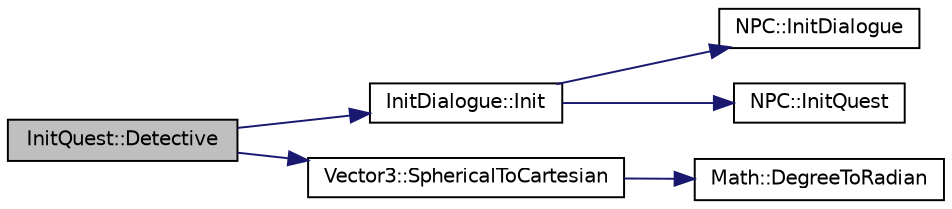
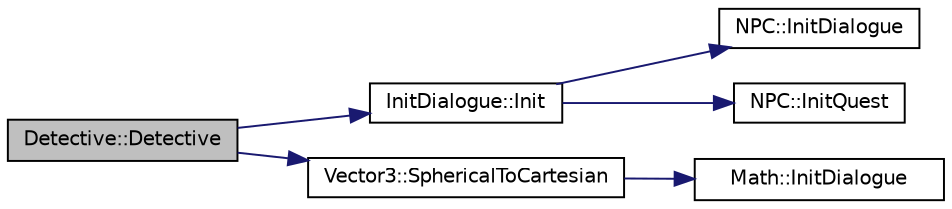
  digraph {
    rankdir=LR
    node [color=black fontname=Helvetica fontsize=10 shape=record]
    edge [color=midnightblue fontname=Helvetica fontsize=10 labelfontname=Helvetica labelfontsize=10 style=solid]
-   n1 [fillcolor=grey75 fontcolor=black height=0.2 label="InitQuest::Detective" style=filled width=0.4]
+   n1 [fillcolor=grey75 fontcolor=black height=0.2 label="Detective::Detective" style=filled width=0.4]
    n2 [height=0.2 label="InitDialogue::Init" width=0.4]
    n3 [height=0.2 label="Vector3::SphericalToCartesian" width=0.4]
    n4 [height=0.2 label="NPC::InitDialogue" width=0.4]
    n5 [height=0.2 label="NPC::InitQuest" width=0.4]
-   n6 [height=0.2 label="Math::DegreeToRadian" width=0.4]
+   n6 [height=0.2 label="Math::InitDialogue" width=0.4]
    n1 -> n2
    n1 -> n3
    n2 -> n4
    n2 -> n5
    n3 -> n6
  }
